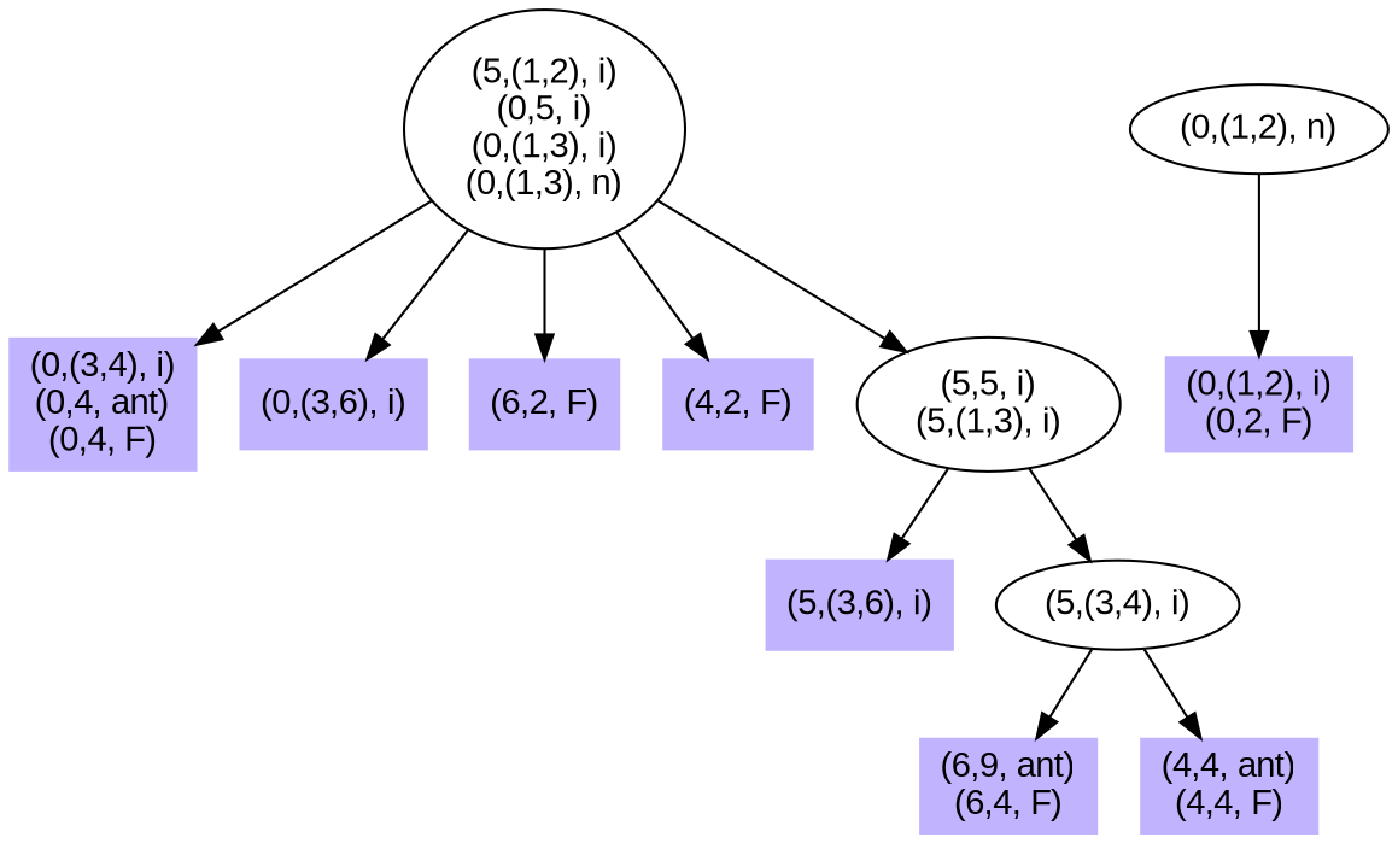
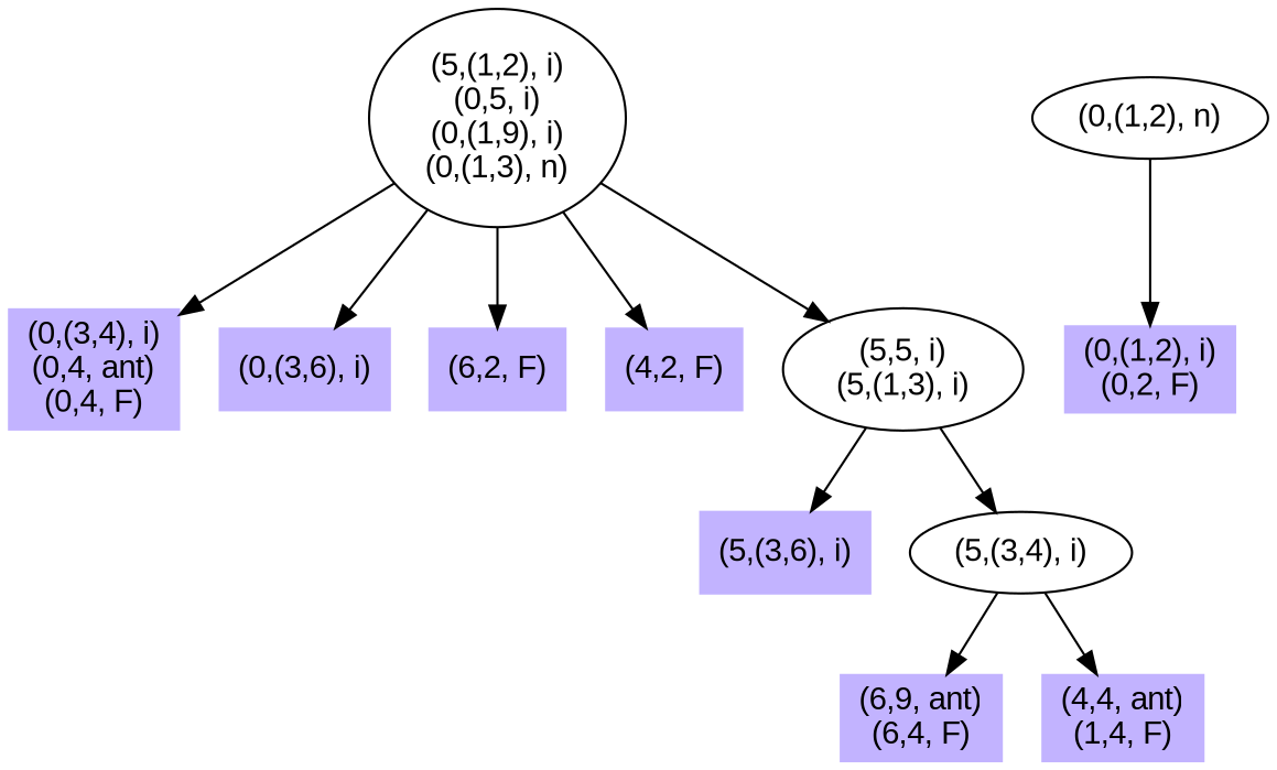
  digraph {
    fontname="Liberation Sans"
    node [color=".7 .3 1.0" fontname="Liberation Sans" shape=box style=filled]
    edge [fontname="Liberation Sans"]
    n1 [label="(0,(3,4), i)\n(0,4, ant)\n(0,4, F)"]
    n2 [label="(0,(3,6), i)"]
    n3 [label="(6,2, F)"]
    n4 [label="(6,9, ant)\n(6,4, F)"]
    n5 [label="(4,2, F)"]
-   n6 [label="(4,4, ant)\n(4,4, F)"]
+   n6 [label="(4,4, ant)\n(1,4, F)"]
    n7 [label="(5,(3,6), i)"]
    n8 [label="(5,(3,4), i)" color="" shape="" style=""]
    n9 [label="(5,5, i)\n(5,(1,3), i)" color="" shape="" style=""]
-   n10 [label="(5,(1,2), i)\n(0,5, i)\n(0,(1,3), i)\n(0,(1,3), n)" color="" shape="" style=""]
+   n10 [label="(5,(1,2), i)\n(0,5, i)\n(0,(1,9), i)\n(0,(1,3), n)" color="" shape="" style=""]
    n11 [label="(0,(1,2), i)\n(0,2, F)"]
    n12 [label="(0,(1,2), n)" color="" shape="" style=""]
    n8 -> n4
    n8 -> n6
    n9 -> n7
    n9 -> n8
    n10 -> n1
    n10 -> n2
    n10 -> n3
    n10 -> n5
    n10 -> n9
    n12 -> n11
  }
